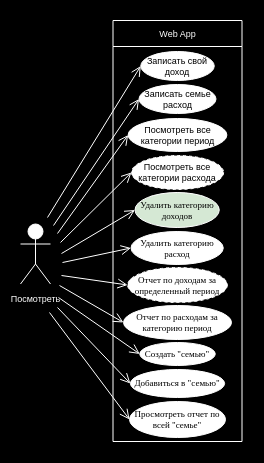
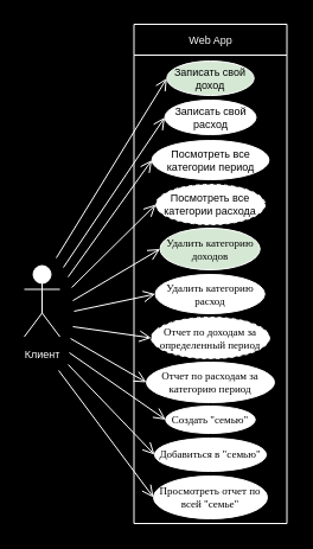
  <mxCell id="0" />
  <mxCell id="1" parent="0" />
  <mxCell id="2" value="&lt;font style=&quot;font-size: 9px;&quot;&gt;Web App&lt;/font&gt;" style="swimlane;fontStyle=0;childLayout=stackLayout;horizontal=1;startSize=26;fillColor=none;horizontalStack=0;resizeParent=1;resizeParentMax=0;resizeLast=0;collapsible=1;marginBottom=0;whiteSpace=wrap;html=1;fontColor=#FFFFFF;strokeColor=#FFFFFF;" vertex="1" parent="1"><mxGeometry x="112.5" y="20" width="129" height="421" as="geometry"><mxRectangle x="309.5" y="122" width="71" height="26" as="alternateBounds" /></mxGeometry></mxCell>
  <mxCell id="3" value="+ fi" style="text;strokeColor=none;fillColor=none;align=left;verticalAlign=top;spacingLeft=4;spacingRight=4;overflow=hidden;rotatable=0;points=[[0,0.5],[1,0.5]];portConstraint=eastwest;whiteSpace=wrap;html=1;" vertex="1" parent="2"><mxGeometry y="26" width="129" height="26" as="geometry" /></mxCell>
  <mxCell id="4" value="+ fi" style="text;strokeColor=none;fillColor=none;align=left;verticalAlign=top;spacingLeft=4;spacingRight=4;overflow=hidden;rotatable=0;points=[[0,0.5],[1,0.5]];portConstraint=eastwest;whiteSpace=wrap;html=1;" vertex="1" parent="2"><mxGeometry y="52" width="129" height="369" as="geometry" /></mxCell>
  <mxCell id="5" value="" style="edgeStyle=orthogonalEdgeStyle;rounded=0;orthogonalLoop=1;jettySize=auto;html=1;" edge="1" parent="1" source="7"><mxGeometry relative="1" as="geometry"><mxPoint x="38" y="260" as="targetPoint" /></mxGeometry></mxCell>
  <mxCell id="6" value="" style="edgeStyle=orthogonalEdgeStyle;rounded=0;orthogonalLoop=1;jettySize=auto;html=1;" edge="1" parent="1" source="7"><mxGeometry relative="1" as="geometry"><mxPoint x="38" y="260" as="targetPoint" /></mxGeometry></mxCell>
- <mxCell id="7" value="&lt;font style=&quot;font-size: 9px;&quot; color=&quot;#ffffff&quot;&gt;Посмотреть&lt;/font&gt;" style="shape=umlActor;verticalLabelPosition=bottom;verticalAlign=top;html=1;strokeColor=#FFFFFF;" vertex="1" parent="1"><mxGeometry x="20" y="223.5" width="30" height="60" as="geometry" /></mxCell>
+ <mxCell id="7" value="&lt;font style=&quot;font-size: 9px;&quot; color=&quot;#ffffff&quot;&gt;Клиент&lt;/font&gt;" style="shape=umlActor;verticalLabelPosition=bottom;verticalAlign=top;html=1;strokeColor=#FFFFFF;" vertex="1" parent="1"><mxGeometry x="20" y="223.5" width="30" height="60" as="geometry" /></mxCell>
  <mxCell id="8" value="&lt;span style=&quot;line-height: 107%; font-size: 9px;&quot;&gt;&lt;font style=&quot;font-size: 9px;&quot;&gt;Посмотреть все категории период&lt;/font&gt;&lt;/span&gt;" style="ellipse;whiteSpace=wrap;html=1;strokeColor=#FFFFFF;fontSize=9;" vertex="1" parent="1"><mxGeometry x="127.62" y="118" width="98.75" height="33" as="geometry" /></mxCell>
- <mxCell id="9" value="&lt;span style=&quot;line-height: 107%; font-size: 9px;&quot;&gt;&lt;font style=&quot;font-size: 9px;&quot;&gt;Записать семье расход&lt;/font&gt;&lt;/span&gt;" style="ellipse;whiteSpace=wrap;html=1;strokeColor=#FFFFFF;fontSize=9;" vertex="1" parent="1"><mxGeometry x="138.5" y="84" width="77" height="29" as="geometry" /></mxCell>
- <mxCell id="10" value="&lt;span style=&quot;line-height: 107%; font-size: 9px;&quot;&gt;&lt;font style=&quot;font-size: 9px;&quot;&gt;Записать свой доход&lt;/font&gt;&lt;/span&gt;" style="ellipse;whiteSpace=wrap;html=1;strokeColor=#FFFFFF;fontSize=9;" vertex="1" parent="1"><mxGeometry x="140.25" y="51" width="73.5" height="29" as="geometry" /></mxCell>
+ <mxCell id="9" value="&lt;span style=&quot;line-height: 107%; font-size: 9px;&quot;&gt;&lt;font style=&quot;font-size: 9px;&quot;&gt;Записать свой расход&lt;/font&gt;&lt;/span&gt;" style="ellipse;whiteSpace=wrap;html=1;strokeColor=#FFFFFF;fontSize=9;" vertex="1" parent="1"><mxGeometry x="138.5" y="84" width="77" height="29" as="geometry" /></mxCell>
+ <mxCell id="10" value="&lt;span style=&quot;line-height: 107%; font-size: 9px;&quot;&gt;&lt;font style=&quot;font-size: 9px;&quot;&gt;Записать свой доход&lt;/font&gt;&lt;/span&gt;" style="ellipse;whiteSpace=wrap;html=1;strokeColor=#FFFFFF;fontSize=9;fillColor=#d5e8d4;" vertex="1" parent="1"><mxGeometry x="140.25" y="51" width="73.5" height="29" as="geometry" /></mxCell>
  <mxCell id="11" value="&lt;span style=&quot;line-height: 107%; font-size: 9px;&quot;&gt;&lt;font style=&quot;font-size: 9px;&quot;&gt;Посмотреть все категории расхода&lt;/font&gt;&lt;/span&gt;" style="ellipse;whiteSpace=wrap;html=1;strokeColor=#FFFFFF;fontSize=9;dashed=1;" vertex="1" parent="1"><mxGeometry x="130.87" y="155" width="92.25" height="34" as="geometry" /></mxCell>
  <mxCell id="12" value="&lt;span style=&quot;line-height: 107%; font-family: &amp;quot;Times New Roman&amp;quot;, serif; font-size: 9px;&quot;&gt;&lt;font style=&quot;font-size: 9px;&quot;&gt;Удалить категорию доходов&lt;/font&gt;&lt;/span&gt;" style="ellipse;whiteSpace=wrap;html=1;strokeColor=#FFFFFF;fontSize=9;fillColor=#d5e8d4;" vertex="1" parent="1"><mxGeometry x="134.5" y="192" width="84.25" height="35" as="geometry" /></mxCell>
  <mxCell id="13" value="&lt;span style=&quot;line-height: 107%; font-family: &amp;quot;Times New Roman&amp;quot;, serif; font-size: 9px;&quot;&gt;&lt;font style=&quot;font-size: 9px;&quot;&gt;Удалить категорию расход&lt;/font&gt;&lt;/span&gt;" style="ellipse;whiteSpace=wrap;html=1;strokeColor=#FFFFFF;fontSize=9;" vertex="1" parent="1"><mxGeometry x="130.5" y="231" width="92.25" height="33" as="geometry" /></mxCell>
  <mxCell id="14" value="&lt;span style=&quot;line-height: 107%; font-family: &amp;quot;Times New Roman&amp;quot;, serif; font-size: 9px;&quot;&gt;&lt;font style=&quot;font-size: 9px;&quot;&gt;Отчет по доходам за определенный период&lt;/font&gt;&lt;/span&gt;" style="ellipse;whiteSpace=wrap;html=1;strokeColor=#FFFFFF;fontSize=9;dashed=1;" vertex="1" parent="1"><mxGeometry x="127.12" y="267" width="99.75" height="35" as="geometry" /></mxCell>
  <mxCell id="15" value="&lt;span style=&quot;line-height: 107%; font-family: &amp;quot;Times New Roman&amp;quot;, serif; font-size: 9px;&quot;&gt;&lt;font style=&quot;font-size: 9px;&quot;&gt;Отчет по расходам за категорию период&lt;/font&gt;&lt;/span&gt;" style="ellipse;whiteSpace=wrap;html=1;strokeColor=#FFFFFF;fontSize=9;" vertex="1" parent="1"><mxGeometry x="123" y="305" width="108" height="34" as="geometry" /></mxCell>
  <mxCell id="16" value="&lt;span style=&quot;line-height: 107%; font-family: &amp;quot;Times New Roman&amp;quot;, serif; font-size: 9px;&quot;&gt;&lt;font style=&quot;font-size: 9px;&quot;&gt;Создать &quot;семью&quot;&lt;/font&gt;&lt;/span&gt;" style="ellipse;whiteSpace=wrap;html=1;strokeColor=#FFFFFF;fontSize=9;" vertex="1" parent="1"><mxGeometry x="139.25" y="342" width="75.5" height="23" as="geometry" /></mxCell>
  <mxCell id="17" value="&lt;span style=&quot;line-height: 107%; font-family: &amp;quot;Times New Roman&amp;quot;, serif; font-size: 9px;&quot;&gt;&lt;font style=&quot;font-size: 9px;&quot;&gt;Добавиться в &quot;семью&quot;&lt;/font&gt;&lt;/span&gt;" style="ellipse;whiteSpace=wrap;html=1;strokeColor=#FFFFFF;fontSize=9;" vertex="1" parent="1"><mxGeometry x="129.88" y="369" width="94.25" height="28" as="geometry" /></mxCell>
  <mxCell id="18" value="&lt;span style=&quot;line-height: 107%; font-family: &amp;quot;Times New Roman&amp;quot;, serif; font-size: 9px;&quot;&gt;&lt;font style=&quot;font-size: 9px;&quot;&gt;Просмотреть отчет по всей &quot;семье&quot;&lt;/font&gt;&lt;/span&gt;" style="ellipse;whiteSpace=wrap;html=1;strokeColor=#FFFFFF;fontSize=9;" vertex="1" parent="1"><mxGeometry x="129" y="401" width="96" height="36" as="geometry" /></mxCell>
  <mxCell id="19" value="" style="endArrow=open;endFill=1;endSize=8;html=1;rounded=0;strokeColor=#FFFFFF;entryX=0;entryY=0.5;entryDx=0;entryDy=0;" edge="1" parent="1" target="10"><mxGeometry width="160" relative="1" as="geometry"><mxPoint x="47" y="217" as="sourcePoint" /><mxPoint x="329" y="238" as="targetPoint" /></mxGeometry></mxCell>
  <mxCell id="20" value="" style="endArrow=open;endFill=1;endSize=8;html=1;rounded=0;strokeColor=#FFFFFF;entryX=0;entryY=0.5;entryDx=0;entryDy=0;" edge="1" parent="1" target="9"><mxGeometry width="160" relative="1" as="geometry"><mxPoint x="53" y="225" as="sourcePoint" /><mxPoint x="150" y="76" as="targetPoint" /></mxGeometry></mxCell>
  <mxCell id="21" value="" style="endArrow=open;endFill=1;endSize=8;html=1;rounded=0;strokeColor=#FFFFFF;entryX=0;entryY=0.5;entryDx=0;entryDy=0;" edge="1" parent="1" target="8"><mxGeometry width="160" relative="1" as="geometry"><mxPoint x="57" y="233" as="sourcePoint" /><mxPoint x="149" y="109" as="targetPoint" /></mxGeometry></mxCell>
  <mxCell id="22" value="" style="endArrow=open;endFill=1;endSize=8;html=1;rounded=0;strokeColor=#FFFFFF;entryX=0;entryY=0.5;entryDx=0;entryDy=0;" edge="1" parent="1" target="11"><mxGeometry width="160" relative="1" as="geometry"><mxPoint x="60" y="242" as="sourcePoint" /><mxPoint x="138" y="145" as="targetPoint" /></mxGeometry></mxCell>
  <mxCell id="23" value="" style="endArrow=open;endFill=1;endSize=8;html=1;rounded=0;strokeColor=#FFFFFF;entryX=0;entryY=0.5;entryDx=0;entryDy=0;" edge="1" parent="1" target="12"><mxGeometry width="160" relative="1" as="geometry"><mxPoint x="61" y="253" as="sourcePoint" /><mxPoint x="141" y="182" as="targetPoint" /></mxGeometry></mxCell>
  <mxCell id="24" value="" style="endArrow=open;endFill=1;endSize=8;html=1;rounded=0;strokeColor=#FFFFFF;entryX=0;entryY=0.5;entryDx=0;entryDy=0;" edge="1" parent="1" target="13"><mxGeometry width="160" relative="1" as="geometry"><mxPoint x="62" y="262" as="sourcePoint" /><mxPoint x="144" y="220" as="targetPoint" /></mxGeometry></mxCell>
  <mxCell id="25" value="" style="endArrow=open;endFill=1;endSize=8;html=1;rounded=0;strokeColor=#FFFFFF;entryX=0;entryY=0.5;entryDx=0;entryDy=0;" edge="1" parent="1" target="14"><mxGeometry width="160" relative="1" as="geometry"><mxPoint x="61" y="275" as="sourcePoint" /><mxPoint x="140" y="258" as="targetPoint" /></mxGeometry></mxCell>
  <mxCell id="26" value="" style="endArrow=open;endFill=1;endSize=8;html=1;rounded=0;strokeColor=#FFFFFF;entryX=0;entryY=0.5;entryDx=0;entryDy=0;" edge="1" parent="1" target="15"><mxGeometry width="160" relative="1" as="geometry"><mxPoint x="59" y="285" as="sourcePoint" /><mxPoint x="137" y="295" as="targetPoint" /></mxGeometry></mxCell>
  <mxCell id="27" value="" style="endArrow=open;endFill=1;endSize=8;html=1;rounded=0;strokeColor=#FFFFFF;entryX=0;entryY=0.5;entryDx=0;entryDy=0;" edge="1" parent="1" target="16"><mxGeometry width="160" relative="1" as="geometry"><mxPoint x="58" y="297" as="sourcePoint" /><mxPoint x="133" y="332" as="targetPoint" /></mxGeometry></mxCell>
  <mxCell id="28" value="" style="endArrow=open;endFill=1;endSize=8;html=1;rounded=0;strokeColor=#FFFFFF;entryX=0;entryY=0.5;entryDx=0;entryDy=0;" edge="1" parent="1" target="17"><mxGeometry width="160" relative="1" as="geometry"><mxPoint x="57" y="307" as="sourcePoint" /><mxPoint x="149" y="364" as="targetPoint" /></mxGeometry></mxCell>
  <mxCell id="29" value="" style="endArrow=open;endFill=1;endSize=8;html=1;rounded=0;strokeColor=#FFFFFF;entryX=0;entryY=0.5;entryDx=0;entryDy=0;" edge="1" parent="1" target="18"><mxGeometry width="160" relative="1" as="geometry"><mxPoint x="49" y="312" as="sourcePoint" /><mxPoint x="140" y="393" as="targetPoint" /></mxGeometry></mxCell>
